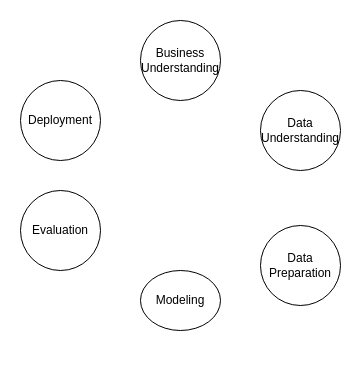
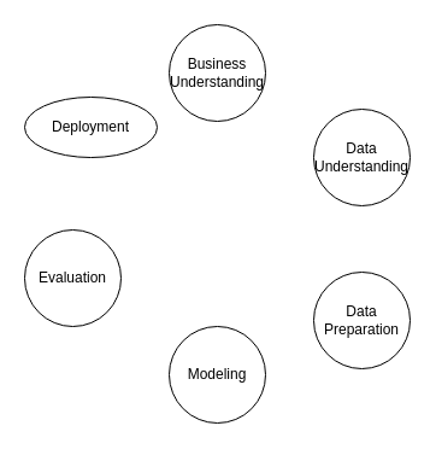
  <mxCell id="0" />
  <mxCell id="1" parent="0" />
  <mxCell id="2" value="Business&lt;br&gt;Understanding" style="ellipse;whiteSpace=wrap;html=1;aspect=fixed;" vertex="1" parent="1"><mxGeometry x="140" y="20" width="80" height="80" as="geometry" /></mxCell>
  <mxCell id="3" value="Data Understanding" style="ellipse;whiteSpace=wrap;html=1;aspect=fixed;" vertex="1" parent="1"><mxGeometry x="260" y="90" width="80" height="80" as="geometry" /></mxCell>
- <mxCell id="4" value="Deployment" style="ellipse;whiteSpace=wrap;html=1;aspect=fixed;" vertex="1" parent="1"><mxGeometry x="20" y="80" width="80" height="80" as="geometry" /></mxCell>
+ <mxCell id="4" value="Deployment" style="ellipse;whiteSpace=wrap;html=1;aspect=fixed;" vertex="1" parent="1"><mxGeometry x="20" y="80" width="110" height="50" as="geometry" /></mxCell>
  <mxCell id="5" value="Evaluation" style="ellipse;whiteSpace=wrap;html=1;aspect=fixed;" vertex="1" parent="1"><mxGeometry x="20" y="190" width="80" height="80" as="geometry" /></mxCell>
- <mxCell id="6" value="Modeling" style="ellipse;whiteSpace=wrap;html=1;aspect=fixed;" vertex="1" parent="1"><mxGeometry x="140" y="270" width="80" height="60" as="geometry" /></mxCell>
+ <mxCell id="6" value="Modeling" style="ellipse;whiteSpace=wrap;html=1;aspect=fixed;" vertex="1" parent="1"><mxGeometry x="140" y="270" width="80" height="80" as="geometry" /></mxCell>
  <mxCell id="7" value="Data Preparation" style="ellipse;whiteSpace=wrap;html=1;aspect=fixed;" vertex="1" parent="1"><mxGeometry x="260" y="225" width="80" height="80" as="geometry" /></mxCell>
